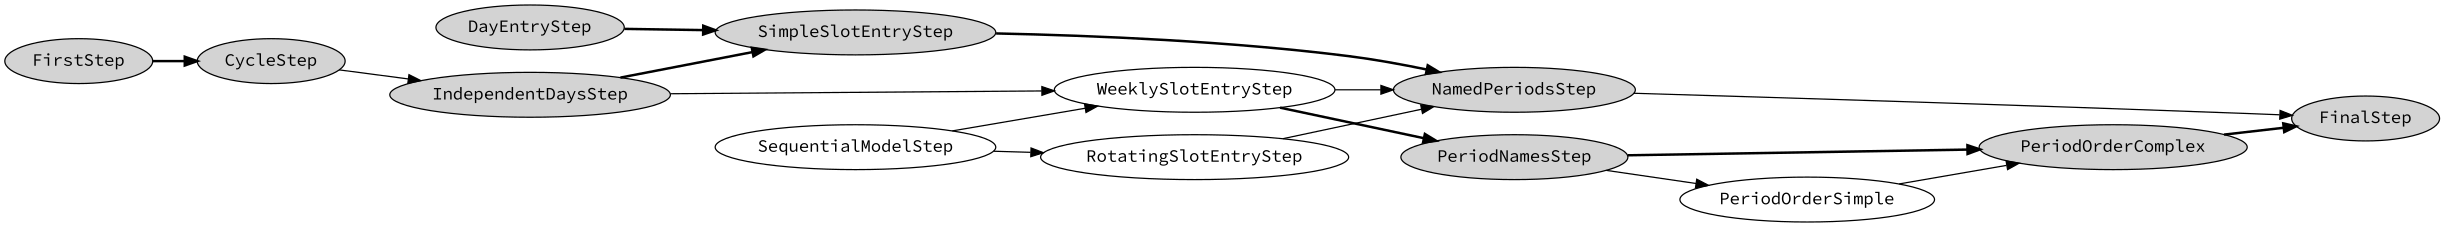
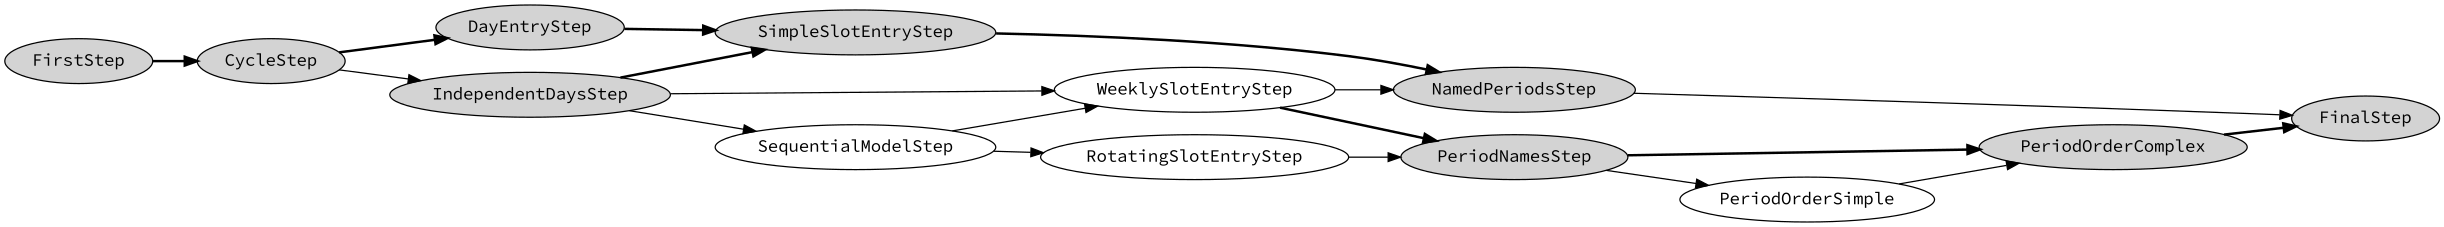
  digraph {
    fontname="Source Code Pro"
    rankdir=LR
    node [fontname="Source Code Pro" style=filled]
    edge [fontname="Source Code Pro"]
    FirstStep
    CycleStep
    IndependentDaysStep
    DayEntryStep
    SimpleSlotEntryStep
    WeeklySlotEntryStep [style=""]
    SequentialModelStep [style=""]
    NamedPeriodsStep
    PeriodNamesStep
    RotatingSlotEntryStep [style=""]
    FinalStep
    PeriodOrderSimple [style=""]
    PeriodOrderComplex
    FirstStep -> CycleStep [style=bold]
    CycleStep -> IndependentDaysStep
+   CycleStep -> DayEntryStep [style=bold]
    IndependentDaysStep -> SimpleSlotEntryStep [style=bold]
    IndependentDaysStep -> WeeklySlotEntryStep
+   IndependentDaysStep -> SequentialModelStep
    DayEntryStep -> SimpleSlotEntryStep [style=bold]
    SimpleSlotEntryStep -> NamedPeriodsStep [style=bold]
    WeeklySlotEntryStep -> NamedPeriodsStep
    WeeklySlotEntryStep -> PeriodNamesStep [style=bold]
    SequentialModelStep -> WeeklySlotEntryStep
    SequentialModelStep -> RotatingSlotEntryStep
    NamedPeriodsStep -> FinalStep
    PeriodNamesStep -> PeriodOrderSimple
    PeriodNamesStep -> PeriodOrderComplex [style=bold]
-   RotatingSlotEntryStep -> NamedPeriodsStep
+   RotatingSlotEntryStep -> PeriodNamesStep
    PeriodOrderSimple -> PeriodOrderComplex
    PeriodOrderComplex -> FinalStep [style=bold]
  }
